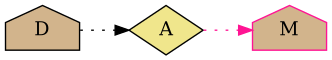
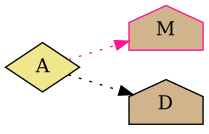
  digraph {
    rankdir=LR
    node [color=black fillcolor=tan shape=house style=filled]
    edge [style=dotted]
    A [fillcolor=khaki shape=diamond]
    M [color=deeppink]
    D
    A -> M [color=deeppink]
-   D -> A [color=black]
+   A -> D [color=black]
  }
